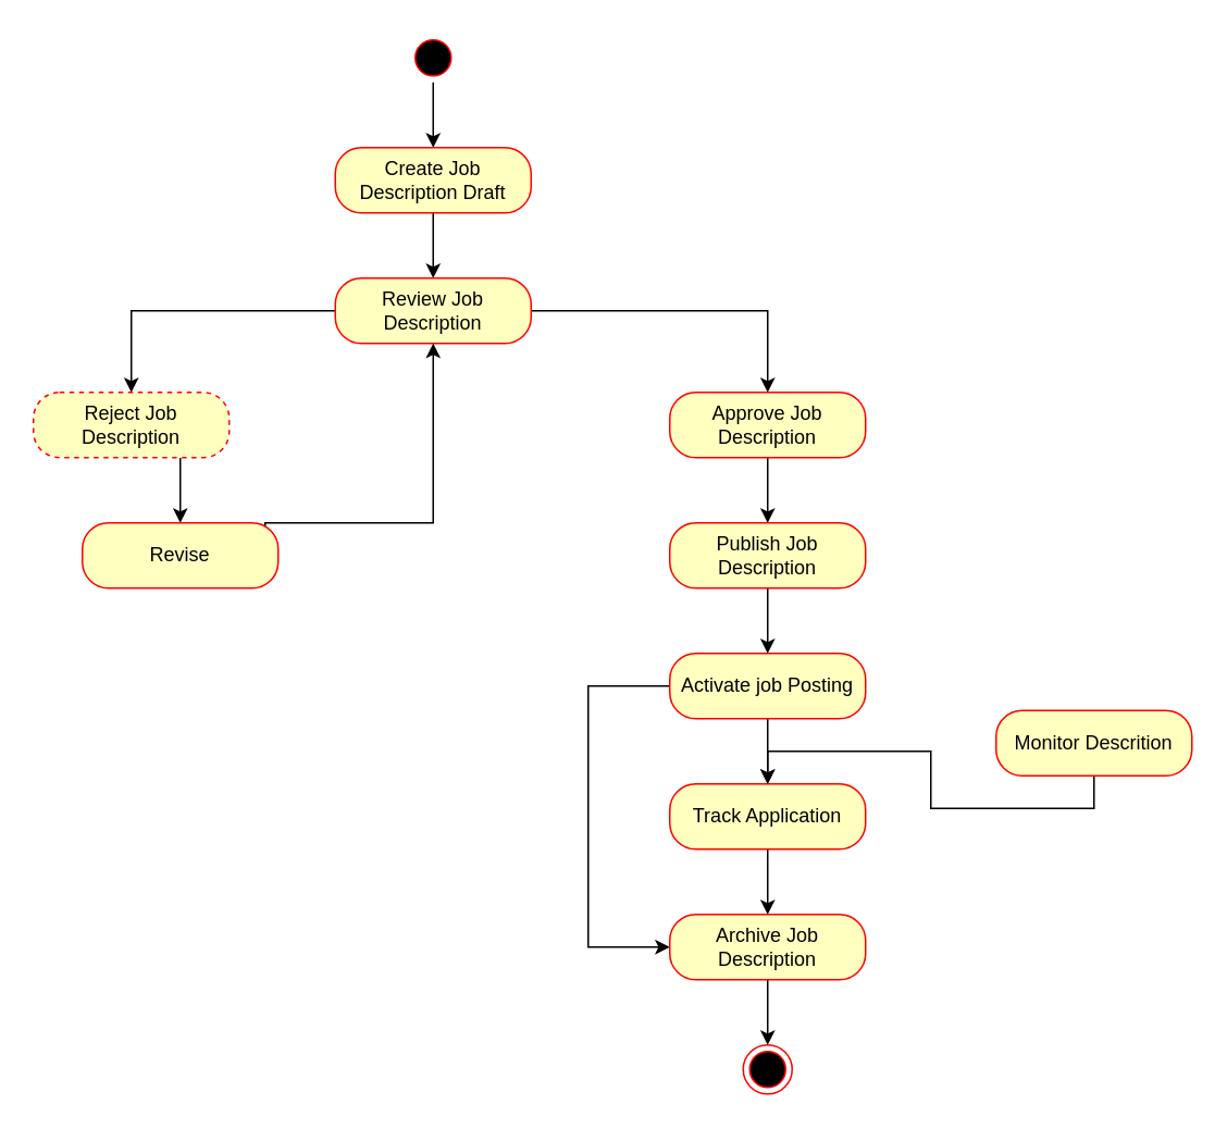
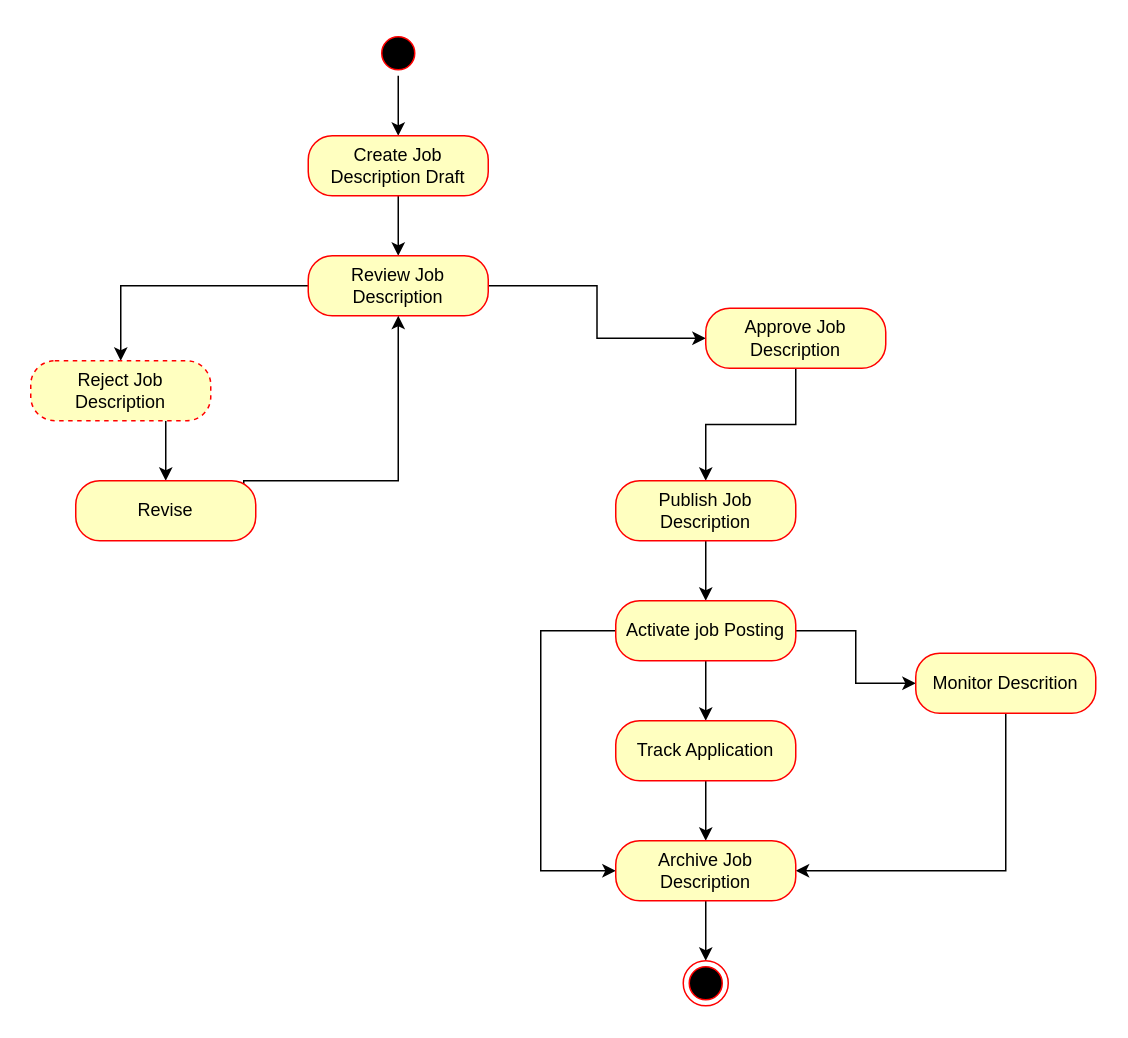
  <mxCell id="0" />
  <mxCell id="1" parent="0" />
  <mxCell id="2" style="edgeStyle=orthogonalEdgeStyle;rounded=0;orthogonalLoop=1;jettySize=auto;html=1;exitX=0.5;exitY=1;exitDx=0;exitDy=0;" edge="1" parent="1" source="3"><mxGeometry relative="1" as="geometry"><mxPoint x="265" y="90" as="targetPoint" /></mxGeometry></mxCell>
  <mxCell id="3" value="" style="ellipse;html=1;shape=startState;fillColor=#000000;strokeColor=#ff0000;" vertex="1" parent="1"><mxGeometry x="250" y="20" width="30" height="30" as="geometry" /></mxCell>
  <mxCell id="4" style="edgeStyle=orthogonalEdgeStyle;rounded=0;orthogonalLoop=1;jettySize=auto;html=1;exitX=0.5;exitY=1;exitDx=0;exitDy=0;" edge="1" parent="1" source="5" target="8"><mxGeometry relative="1" as="geometry"><mxPoint x="265" y="170" as="targetPoint" /></mxGeometry></mxCell>
  <mxCell id="5" value="Create Job Description Draft" style="rounded=1;whiteSpace=wrap;html=1;arcSize=40;fontColor=#000000;fillColor=#ffffc0;strokeColor=#ff0000;" vertex="1" parent="1"><mxGeometry x="205" y="90" width="120" height="40" as="geometry" /></mxCell>
  <mxCell id="6" style="edgeStyle=orthogonalEdgeStyle;rounded=0;orthogonalLoop=1;jettySize=auto;html=1;exitX=0;exitY=0.5;exitDx=0;exitDy=0;" edge="1" parent="1" source="8" target="10"><mxGeometry relative="1" as="geometry"><mxPoint x="120" y="250" as="targetPoint" /></mxGeometry></mxCell>
  <mxCell id="7" style="edgeStyle=orthogonalEdgeStyle;rounded=0;orthogonalLoop=1;jettySize=auto;html=1;exitX=1;exitY=0.5;exitDx=0;exitDy=0;" edge="1" parent="1" source="8" target="12"><mxGeometry relative="1" as="geometry"><mxPoint x="470" y="240" as="targetPoint" /></mxGeometry></mxCell>
  <mxCell id="8" value="Review Job Description" style="rounded=1;whiteSpace=wrap;html=1;arcSize=40;fontColor=#000000;fillColor=#ffffc0;strokeColor=#ff0000;" vertex="1" parent="1"><mxGeometry x="205" y="170" width="120" height="40" as="geometry" /></mxCell>
  <mxCell id="9" style="edgeStyle=orthogonalEdgeStyle;rounded=0;orthogonalLoop=1;jettySize=auto;html=1;exitX=0.75;exitY=1;exitDx=0;exitDy=0;" edge="1" parent="1" source="10" target="14"><mxGeometry relative="1" as="geometry"><mxPoint x="110" y="340" as="targetPoint" /></mxGeometry></mxCell>
  <mxCell id="10" value="Reject Job Description" style="rounded=1;whiteSpace=wrap;html=1;arcSize=40;fontColor=#000000;fillColor=#ffffc0;strokeColor=#ff0000;dashed=1;" vertex="1" parent="1"><mxGeometry x="20" y="240" width="120" height="40" as="geometry" /></mxCell>
  <mxCell id="11" style="edgeStyle=orthogonalEdgeStyle;rounded=0;orthogonalLoop=1;jettySize=auto;html=1;exitX=0.5;exitY=1;exitDx=0;exitDy=0;" edge="1" parent="1" source="12" target="16"><mxGeometry relative="1" as="geometry"><mxPoint x="470" y="330" as="targetPoint" /></mxGeometry></mxCell>
- <mxCell id="12" value="Approve Job Description" style="rounded=1;whiteSpace=wrap;html=1;arcSize=40;fontColor=#000000;fillColor=#ffffc0;strokeColor=#ff0000;" vertex="1" parent="1"><mxGeometry x="410" y="240" width="120" height="40" as="geometry" /></mxCell>
+ <mxCell id="12" value="Approve Job Description" style="rounded=1;whiteSpace=wrap;html=1;arcSize=40;fontColor=#000000;fillColor=#ffffc0;strokeColor=#ff0000;" vertex="1" parent="1"><mxGeometry x="470" y="205" width="120" height="40" as="geometry" /></mxCell>
  <mxCell id="13" style="edgeStyle=orthogonalEdgeStyle;rounded=0;orthogonalLoop=1;jettySize=auto;html=1;exitX=0.933;exitY=0.1;exitDx=0;exitDy=0;entryX=0.5;entryY=1;entryDx=0;entryDy=0;exitPerimeter=0;" edge="1" parent="1" source="14" target="8"><mxGeometry relative="1" as="geometry"><Array as="points"><mxPoint x="162" y="320" /><mxPoint x="265" y="320" /></Array></mxGeometry></mxCell>
  <mxCell id="14" value="Revise" style="rounded=1;whiteSpace=wrap;html=1;arcSize=40;fontColor=#000000;fillColor=#ffffc0;strokeColor=#ff0000;" vertex="1" parent="1"><mxGeometry x="50" y="320" width="120" height="40" as="geometry" /></mxCell>
  <mxCell id="15" style="edgeStyle=orthogonalEdgeStyle;rounded=0;orthogonalLoop=1;jettySize=auto;html=1;exitX=0.5;exitY=1;exitDx=0;exitDy=0;" edge="1" parent="1" source="16" target="20"><mxGeometry relative="1" as="geometry"><mxPoint x="470" y="410" as="targetPoint" /></mxGeometry></mxCell>
  <mxCell id="16" value="Publish Job Description" style="rounded=1;whiteSpace=wrap;html=1;arcSize=40;fontColor=#000000;fillColor=#ffffc0;strokeColor=#ff0000;" vertex="1" parent="1"><mxGeometry x="410" y="320" width="120" height="40" as="geometry" /></mxCell>
  <mxCell id="17" style="edgeStyle=orthogonalEdgeStyle;rounded=0;orthogonalLoop=1;jettySize=auto;html=1;exitX=0.5;exitY=1;exitDx=0;exitDy=0;" edge="1" parent="1" source="20" target="22"><mxGeometry relative="1" as="geometry"><mxPoint x="470" y="480" as="targetPoint" /></mxGeometry></mxCell>
+ <mxCell id="18" style="edgeStyle=orthogonalEdgeStyle;rounded=0;orthogonalLoop=1;jettySize=auto;html=1;exitX=1;exitY=0.5;exitDx=0;exitDy=0;" edge="1" parent="1" source="20" target="24"><mxGeometry relative="1" as="geometry"><mxPoint x="630" y="460" as="targetPoint" /></mxGeometry></mxCell>
  <mxCell id="19" style="edgeStyle=orthogonalEdgeStyle;rounded=0;orthogonalLoop=1;jettySize=auto;html=1;exitX=0;exitY=0.5;exitDx=0;exitDy=0;entryX=0;entryY=0.5;entryDx=0;entryDy=0;" edge="1" parent="1" target="26"><mxGeometry relative="1" as="geometry"><mxPoint x="420" y="420" as="sourcePoint" /><mxPoint x="420" y="580" as="targetPoint" /><Array as="points"><mxPoint x="360" y="420" /><mxPoint x="360" y="580" /></Array></mxGeometry></mxCell>
  <mxCell id="20" value="Activate job Posting" style="rounded=1;whiteSpace=wrap;html=1;arcSize=40;fontColor=#000000;fillColor=#ffffc0;strokeColor=#ff0000;" vertex="1" parent="1"><mxGeometry x="410" y="400" width="120" height="40" as="geometry" /></mxCell>
  <mxCell id="21" style="edgeStyle=orthogonalEdgeStyle;rounded=0;orthogonalLoop=1;jettySize=auto;html=1;exitX=0.5;exitY=1;exitDx=0;exitDy=0;" edge="1" parent="1" source="22" target="26"><mxGeometry relative="1" as="geometry"><mxPoint x="470" y="570" as="targetPoint" /></mxGeometry></mxCell>
  <mxCell id="22" value="Track Application" style="rounded=1;whiteSpace=wrap;html=1;arcSize=40;fontColor=#000000;fillColor=#ffffc0;strokeColor=#ff0000;" vertex="1" parent="1"><mxGeometry x="410" y="480" width="120" height="40" as="geometry" /></mxCell>
- <mxCell id="23" style="edgeStyle=orthogonalEdgeStyle;rounded=0;orthogonalLoop=1;jettySize=auto;html=1;exitX=0.5;exitY=1;exitDx=0;exitDy=0;" edge="1" parent="1" source="24" target="22"><mxGeometry relative="1" as="geometry" /></mxCell>
+ <mxCell id="23" style="edgeStyle=orthogonalEdgeStyle;rounded=0;orthogonalLoop=1;jettySize=auto;html=1;exitX=0.5;exitY=1;exitDx=0;exitDy=0;entryX=1;entryY=0.5;entryDx=0;entryDy=0;" edge="1" parent="1" source="24" target="26"><mxGeometry relative="1" as="geometry" /></mxCell>
  <mxCell id="24" value="Monitor Descrition" style="rounded=1;whiteSpace=wrap;html=1;arcSize=40;fontColor=#000000;fillColor=#ffffc0;strokeColor=#ff0000;" vertex="1" parent="1"><mxGeometry x="610" y="435" width="120" height="40" as="geometry" /></mxCell>
  <mxCell id="25" style="edgeStyle=orthogonalEdgeStyle;rounded=0;orthogonalLoop=1;jettySize=auto;html=1;exitX=0.5;exitY=1;exitDx=0;exitDy=0;" edge="1" parent="1" source="26" target="27"><mxGeometry relative="1" as="geometry"><mxPoint x="470" y="640" as="targetPoint" /></mxGeometry></mxCell>
  <mxCell id="26" value="Archive Job Description" style="rounded=1;whiteSpace=wrap;html=1;arcSize=40;fontColor=#000000;fillColor=#ffffc0;strokeColor=#ff0000;" vertex="1" parent="1"><mxGeometry x="410" y="560" width="120" height="40" as="geometry" /></mxCell>
  <mxCell id="27" value="" style="ellipse;html=1;shape=endState;fillColor=#000000;strokeColor=#ff0000;" vertex="1" parent="1"><mxGeometry x="455" y="640" width="30" height="30" as="geometry" /></mxCell>
